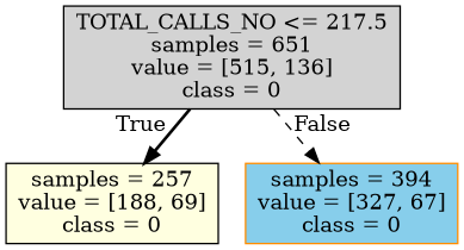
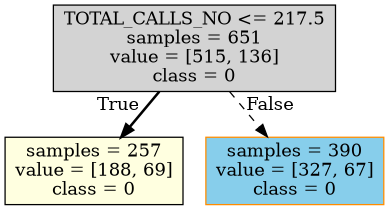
  digraph {
    node [color=black shape=box style=filled]
    edge [labeldistance=2.5]
    n1 [fillcolor=lightgrey label="TOTAL_CALLS_NO <= 217.5\nsamples = 651\nvalue = [515, 136]\nclass = 0"]
    n2 [fillcolor=lightyellow label="samples = 257\nvalue = [188, 69]\nclass = 0"]
-   n3 [color=darkorange fillcolor=skyblue label="samples = 394\nvalue = [327, 67]\nclass = 0"]
+   n3 [color=darkorange fillcolor=skyblue label="samples = 390\nvalue = [327, 67]\nclass = 0"]
    n1 -> n2 [headlabel=True labelangle=45 style=bold]
    n1 -> n3 [headlabel=False labelangle=-45 style=dashed]
  }
